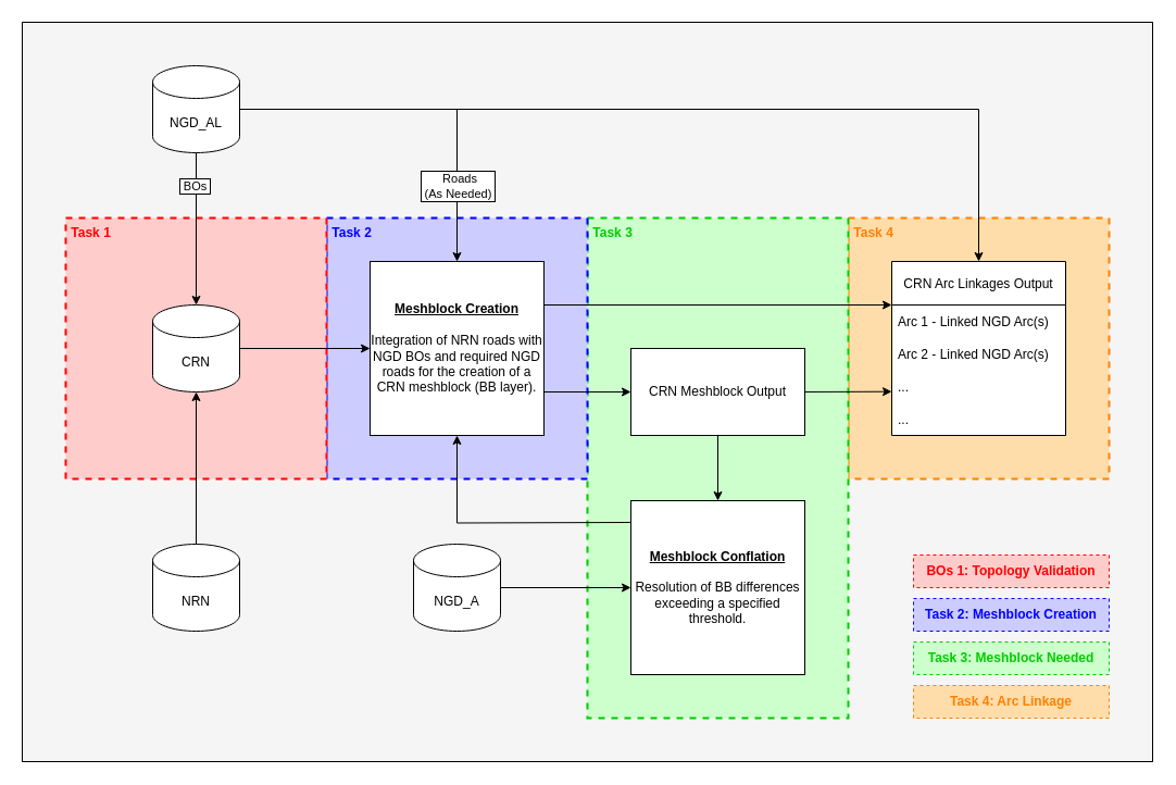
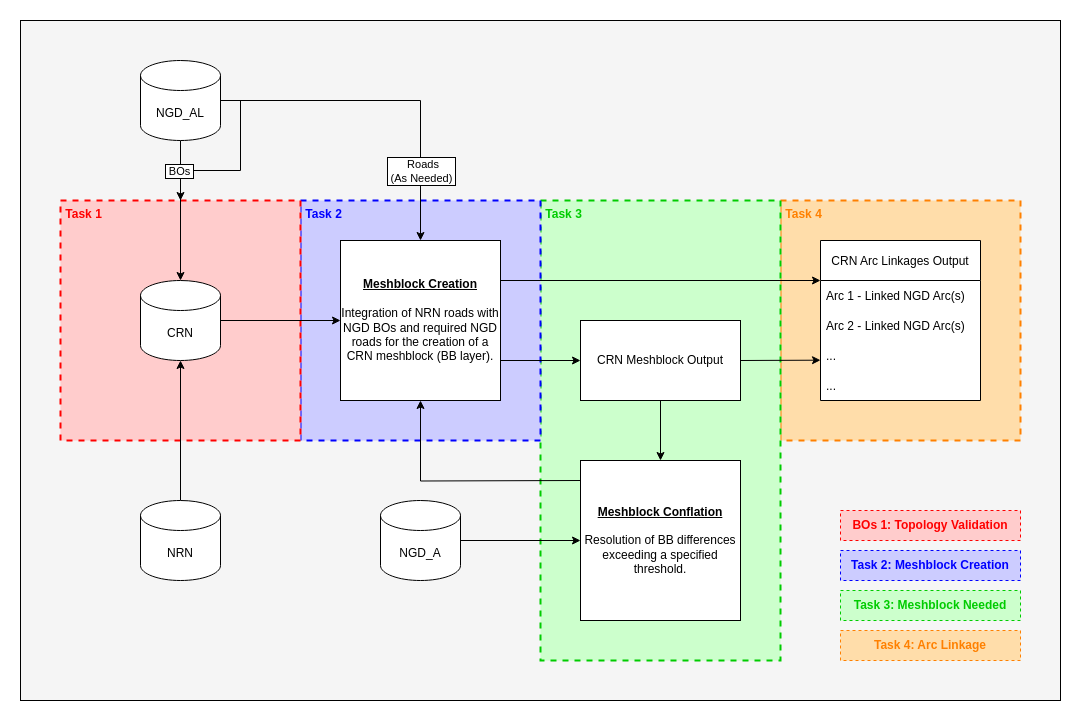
  <mxCell id="0" />
  <mxCell id="1" parent="0" />
  <mxCell id="2" value="" style="rounded=0;whiteSpace=wrap;html=1;strokeColor=#000000;strokeWidth=1;fillColor=#F5F5F5;" parent="1" vertex="1"><mxGeometry x="20" y="20" width="1040" height="680" as="geometry" /></mxCell>
  <mxCell id="3" value="&amp;nbsp;Task 4" style="rounded=0;whiteSpace=wrap;html=1;dashed=1;strokeColor=#FF8000;strokeWidth=2;fillColor=#FFDDAA;align=left;verticalAlign=top;fontStyle=1;fontColor=#FF8000;" parent="1" vertex="1"><mxGeometry x="780" y="200" width="240" height="240" as="geometry" /></mxCell>
  <mxCell id="4" value="&amp;nbsp;Task 3" style="rounded=0;whiteSpace=wrap;html=1;dashed=1;strokeColor=#00CC00;strokeWidth=2;fillColor=#CCFFCC;align=left;verticalAlign=top;fontColor=#00CC00;fontStyle=1" parent="1" vertex="1"><mxGeometry x="540" y="200" width="240" height="460" as="geometry" /></mxCell>
  <mxCell id="5" value="&lt;b&gt;&amp;nbsp;Task 2&lt;/b&gt;" style="rounded=0;whiteSpace=wrap;html=1;dashed=1;strokeColor=#0000FF;strokeWidth=2;fillColor=#CCCCFF;align=left;verticalAlign=top;fontColor=#0000FF;" parent="1" vertex="1"><mxGeometry x="300" y="200" width="240" height="240" as="geometry" /></mxCell>
  <mxCell id="6" value="&lt;b&gt;&lt;font color=&quot;#ff0000&quot;&gt;&amp;nbsp;Task 1&lt;/font&gt;&lt;/b&gt;" style="rounded=0;whiteSpace=wrap;html=1;dashed=1;strokeColor=#FF0000;strokeWidth=2;fillColor=#FFCCCC;align=left;verticalAlign=top;" parent="1" vertex="1"><mxGeometry x="60" y="200" width="240" height="240" as="geometry" /></mxCell>
  <mxCell id="7" value="CRN" style="shape=cylinder3;whiteSpace=wrap;html=1;boundedLbl=1;backgroundOutline=1;size=15;" parent="1" vertex="1"><mxGeometry x="140" y="280" width="80" height="80" as="geometry" /></mxCell>
- <mxCell id="8" style="edgeStyle=orthogonalEdgeStyle;rounded=0;orthogonalLoop=1;jettySize=auto;html=1;entryX=0.5;entryY=0;entryDx=0;entryDy=0;exitX=1;exitY=0.5;exitDx=0;exitDy=0;exitPerimeter=0;" parent="1" source="32" target="16" edge="1"><mxGeometry relative="1" as="geometry"><mxPoint x="560" y="120" as="targetPoint" /><mxPoint x="259.2" y="112" as="sourcePoint" /></mxGeometry></mxCell>
+ <mxCell id="8" style="edgeStyle=orthogonalEdgeStyle;rounded=0;orthogonalLoop=1;jettySize=auto;html=1;exitX=1;exitY=0.5;exitDx=0;exitDy=0;exitPerimeter=0;" parent="1" source="32" target="6" edge="1"><mxGeometry relative="1" as="geometry"><mxPoint x="560" y="120" as="targetPoint" /><mxPoint x="259.2" y="112" as="sourcePoint" /></mxGeometry></mxCell>
  <mxCell id="9" style="edgeStyle=orthogonalEdgeStyle;rounded=0;orthogonalLoop=1;jettySize=auto;html=1;entryX=0;entryY=0.5;entryDx=0;entryDy=0;exitX=1;exitY=0.5;exitDx=0;exitDy=0;exitPerimeter=0;" parent="1" source="10" target="15" edge="1"><mxGeometry relative="1" as="geometry" /></mxCell>
  <mxCell id="10" value="NGD_A" style="shape=cylinder3;whiteSpace=wrap;html=1;boundedLbl=1;backgroundOutline=1;size=15;" parent="1" vertex="1"><mxGeometry x="380" y="500" width="80" height="80" as="geometry" /></mxCell>
  <mxCell id="11" value="&lt;b&gt;&lt;u&gt;Meshblock Creation&lt;/u&gt;&lt;/b&gt;&lt;br&gt;&lt;br&gt;Integration of NRN roads with NGD BOs and required NGD roads for the creation of a CRN meshblock (BB layer)." style="whiteSpace=wrap;html=1;aspect=fixed;strokeColor=#000000;strokeWidth=1;fillColor=default;" parent="1" vertex="1"><mxGeometry x="340" y="240" width="160" height="160" as="geometry" /></mxCell>
  <mxCell id="12" value="" style="endArrow=classic;html=1;rounded=0;exitX=1;exitY=0.5;exitDx=0;exitDy=0;exitPerimeter=0;entryX=0;entryY=0.5;entryDx=0;entryDy=0;" parent="1" source="7" target="11" edge="1"><mxGeometry width="50" height="50" relative="1" as="geometry"><mxPoint x="350" y="290" as="sourcePoint" /><mxPoint x="330" y="450" as="targetPoint" /></mxGeometry></mxCell>
  <mxCell id="13" value="" style="edgeStyle=orthogonalEdgeStyle;rounded=0;orthogonalLoop=1;jettySize=auto;html=1;exitX=0.5;exitY=1;exitDx=0;exitDy=0;" parent="1" source="14" target="15" edge="1"><mxGeometry relative="1" as="geometry" /></mxCell>
  <mxCell id="14" value="CRN Meshblock Output" style="whiteSpace=wrap;html=1;strokeColor=#000000;strokeWidth=1;fillColor=default;" parent="1" vertex="1"><mxGeometry x="580" y="320" width="160" height="80" as="geometry" /></mxCell>
  <mxCell id="15" value="&lt;u&gt;&lt;b&gt;Meshblock Conflation&lt;/b&gt;&lt;/u&gt;&lt;br&gt;&lt;br&gt;Resolution of BB differences exceeding a specified threshold." style="whiteSpace=wrap;html=1;aspect=fixed;strokeColor=#000000;strokeWidth=1;fillColor=default;" parent="1" vertex="1"><mxGeometry x="580" y="460" width="160" height="160" as="geometry" /></mxCell>
  <mxCell id="16" value="CRN Arc Linkages Output" style="swimlane;fontStyle=0;childLayout=stackLayout;horizontal=1;startSize=40;horizontalStack=0;resizeParent=1;resizeParentMax=0;resizeLast=0;collapsible=1;marginBottom=0;strokeColor=#000000;strokeWidth=1;fillColor=default;swimlaneFillColor=#FFFFFF;" parent="1" vertex="1"><mxGeometry x="820" y="240" width="160" height="160" as="geometry" /></mxCell>
  <mxCell id="17" value="Arc 1 - Linked NGD Arc(s)" style="text;strokeColor=none;fillColor=none;align=left;verticalAlign=middle;spacingLeft=4;spacingRight=4;overflow=hidden;points=[[0,0.5],[1,0.5]];portConstraint=eastwest;rotatable=0;dashed=1;" parent="16" vertex="1"><mxGeometry y="40" width="160" height="30" as="geometry" /></mxCell>
  <mxCell id="18" value="Arc 2 - Linked NGD Arc(s)" style="text;strokeColor=none;fillColor=none;align=left;verticalAlign=middle;spacingLeft=4;spacingRight=4;overflow=hidden;points=[[0,0.5],[1,0.5]];portConstraint=eastwest;rotatable=0;dashed=1;" parent="16" vertex="1"><mxGeometry y="70" width="160" height="30" as="geometry" /></mxCell>
  <mxCell id="19" value="..." style="text;strokeColor=none;fillColor=none;align=left;verticalAlign=middle;spacingLeft=4;spacingRight=4;overflow=hidden;points=[[0,0.5],[1,0.5]];portConstraint=eastwest;rotatable=0;dashed=1;" parent="16" vertex="1"><mxGeometry y="100" width="160" height="30" as="geometry" /></mxCell>
  <mxCell id="20" value="..." style="text;strokeColor=none;fillColor=none;align=left;verticalAlign=middle;spacingLeft=4;spacingRight=4;overflow=hidden;points=[[0,0.5],[1,0.5]];portConstraint=eastwest;rotatable=0;dashed=1;" parent="16" vertex="1"><mxGeometry y="130" width="160" height="30" as="geometry" /></mxCell>
  <mxCell id="21" value="" style="endArrow=classic;html=1;rounded=0;entryX=0;entryY=0.5;entryDx=0;entryDy=0;exitX=1;exitY=0.75;exitDx=0;exitDy=0;" parent="1" source="11" target="14" edge="1"><mxGeometry width="50" height="50" relative="1" as="geometry"><mxPoint x="500" y="310" as="sourcePoint" /><mxPoint x="550" y="260" as="targetPoint" /><Array as="points" /></mxGeometry></mxCell>
  <mxCell id="22" value="" style="endArrow=classic;html=1;rounded=0;entryX=0.5;entryY=1;entryDx=0;entryDy=0;edgeStyle=orthogonalEdgeStyle;" parent="1" target="11" edge="1"><mxGeometry width="50" height="50" relative="1" as="geometry"><mxPoint x="580" y="480" as="sourcePoint" /><mxPoint x="419.995" y="540" as="targetPoint" /></mxGeometry></mxCell>
  <mxCell id="23" value="" style="endArrow=classic;html=1;rounded=0;exitX=1;exitY=0.25;exitDx=0;exitDy=0;entryX=0;entryY=0;entryDx=0;entryDy=0;entryPerimeter=0;" parent="1" source="11" target="17" edge="1"><mxGeometry width="50" height="50" relative="1" as="geometry"><mxPoint x="770" y="470" as="sourcePoint" /><mxPoint x="810" y="240" as="targetPoint" /></mxGeometry></mxCell>
  <mxCell id="24" value="" style="endArrow=classic;html=1;rounded=0;exitX=1;exitY=0.5;exitDx=0;exitDy=0;entryX=0;entryY=0.656;entryDx=0;entryDy=0;entryPerimeter=0;" parent="1" source="14" target="19" edge="1"><mxGeometry width="50" height="50" relative="1" as="geometry"><mxPoint x="770" y="450" as="sourcePoint" /><mxPoint x="820" y="400" as="targetPoint" /></mxGeometry></mxCell>
  <mxCell id="25" value="&lt;font color=&quot;#00cc00&quot;&gt;&lt;b&gt;Task 3&lt;/b&gt;&lt;b&gt;: Meshblock Needed&lt;/b&gt;&lt;/font&gt;&lt;b&gt;&lt;br&gt;&lt;/b&gt;" style="rounded=0;whiteSpace=wrap;html=1;fontColor=#FF0000;strokeColor=#00CC00;strokeWidth=1;fillColor=#CCFFCC;dashed=1;verticalAlign=middle;" parent="1" vertex="1"><mxGeometry x="840" y="590" width="180" height="30" as="geometry" /></mxCell>
  <mxCell id="26" value="&lt;b&gt;&lt;font color=&quot;#0000ff&quot;&gt;Task 2: Meshblock Creation&lt;/font&gt;&lt;/b&gt;" style="rounded=0;whiteSpace=wrap;html=1;fontColor=#FF0000;strokeColor=#0000FF;strokeWidth=1;fillColor=#CCCCFF;dashed=1;verticalAlign=middle;" parent="1" vertex="1"><mxGeometry x="840" y="550" width="180" height="30" as="geometry" /></mxCell>
  <mxCell id="27" value="&lt;b&gt;BOs 1: Topology Validation&lt;/b&gt;" style="rounded=0;whiteSpace=wrap;html=1;fontColor=#FF0000;strokeColor=#FF0000;strokeWidth=1;fillColor=#FFCCCC;dashed=1;verticalAlign=middle;" parent="1" vertex="1"><mxGeometry x="840" y="510" width="180" height="30" as="geometry" /></mxCell>
  <mxCell id="28" style="edgeStyle=orthogonalEdgeStyle;rounded=0;orthogonalLoop=1;jettySize=auto;html=1;entryX=0.5;entryY=0;entryDx=0;entryDy=0;entryPerimeter=0;" parent="1" source="32" target="7" edge="1"><mxGeometry relative="1" as="geometry" /></mxCell>
  <mxCell id="29" value="&lt;font color=&quot;#000000&quot;&gt;&amp;nbsp;BOs&amp;nbsp;&lt;/font&gt;" style="edgeLabel;html=1;align=center;verticalAlign=middle;resizable=0;points=[];fontColor=#FF8000;labelBorderColor=default;spacing=2;spacingBottom=0;spacingLeft=0;spacingRight=0;" vertex="1" connectable="0" parent="28"><mxGeometry x="-0.25" y="-2" relative="1" as="geometry"><mxPoint y="-23" as="offset" /></mxGeometry></mxCell>
  <mxCell id="30" style="edgeStyle=orthogonalEdgeStyle;rounded=0;orthogonalLoop=1;jettySize=auto;html=1;entryX=0.5;entryY=0;entryDx=0;entryDy=0;fontColor=#000000;startArrow=none;startFill=0;endArrow=classic;endFill=1;" edge="1" parent="1" source="32" target="11"><mxGeometry relative="1" as="geometry" /></mxCell>
  <mxCell id="31" value="&amp;nbsp;Roads &lt;br&gt;&amp;nbsp;(As Needed)&amp;nbsp;" style="edgeLabel;html=1;align=center;verticalAlign=middle;resizable=0;points=[];fontColor=#000000;labelBorderColor=default;fontStyle=0" vertex="1" connectable="0" parent="30"><mxGeometry x="0.6" y="1" relative="1" as="geometry"><mxPoint x="-1" y="-2" as="offset" /></mxGeometry></mxCell>
  <mxCell id="32" value="NGD_AL" style="shape=cylinder3;whiteSpace=wrap;html=1;boundedLbl=1;backgroundOutline=1;size=15;" parent="1" vertex="1"><mxGeometry x="140" y="60" width="80" height="80" as="geometry" /></mxCell>
  <mxCell id="33" value="&lt;b&gt;&lt;font&gt;Task 4: Arc Linkage&lt;/font&gt;&lt;br&gt;&lt;/b&gt;" style="rounded=0;whiteSpace=wrap;html=1;fontColor=#FF8000;strokeColor=#FF8000;strokeWidth=1;fillColor=#FFDDAA;dashed=1;verticalAlign=middle;" vertex="1" parent="1"><mxGeometry x="840" y="630" width="180" height="30" as="geometry" /></mxCell>
  <mxCell id="34" value="" style="edgeStyle=orthogonalEdgeStyle;rounded=0;orthogonalLoop=1;jettySize=auto;html=1;fontColor=#000000;startArrow=none;startFill=0;endArrow=classic;endFill=1;" edge="1" parent="1" source="35" target="7"><mxGeometry relative="1" as="geometry" /></mxCell>
  <mxCell id="35" value="NRN" style="shape=cylinder3;whiteSpace=wrap;html=1;boundedLbl=1;backgroundOutline=1;size=15;" vertex="1" parent="1"><mxGeometry x="140" y="500" width="80" height="80" as="geometry" /></mxCell>
